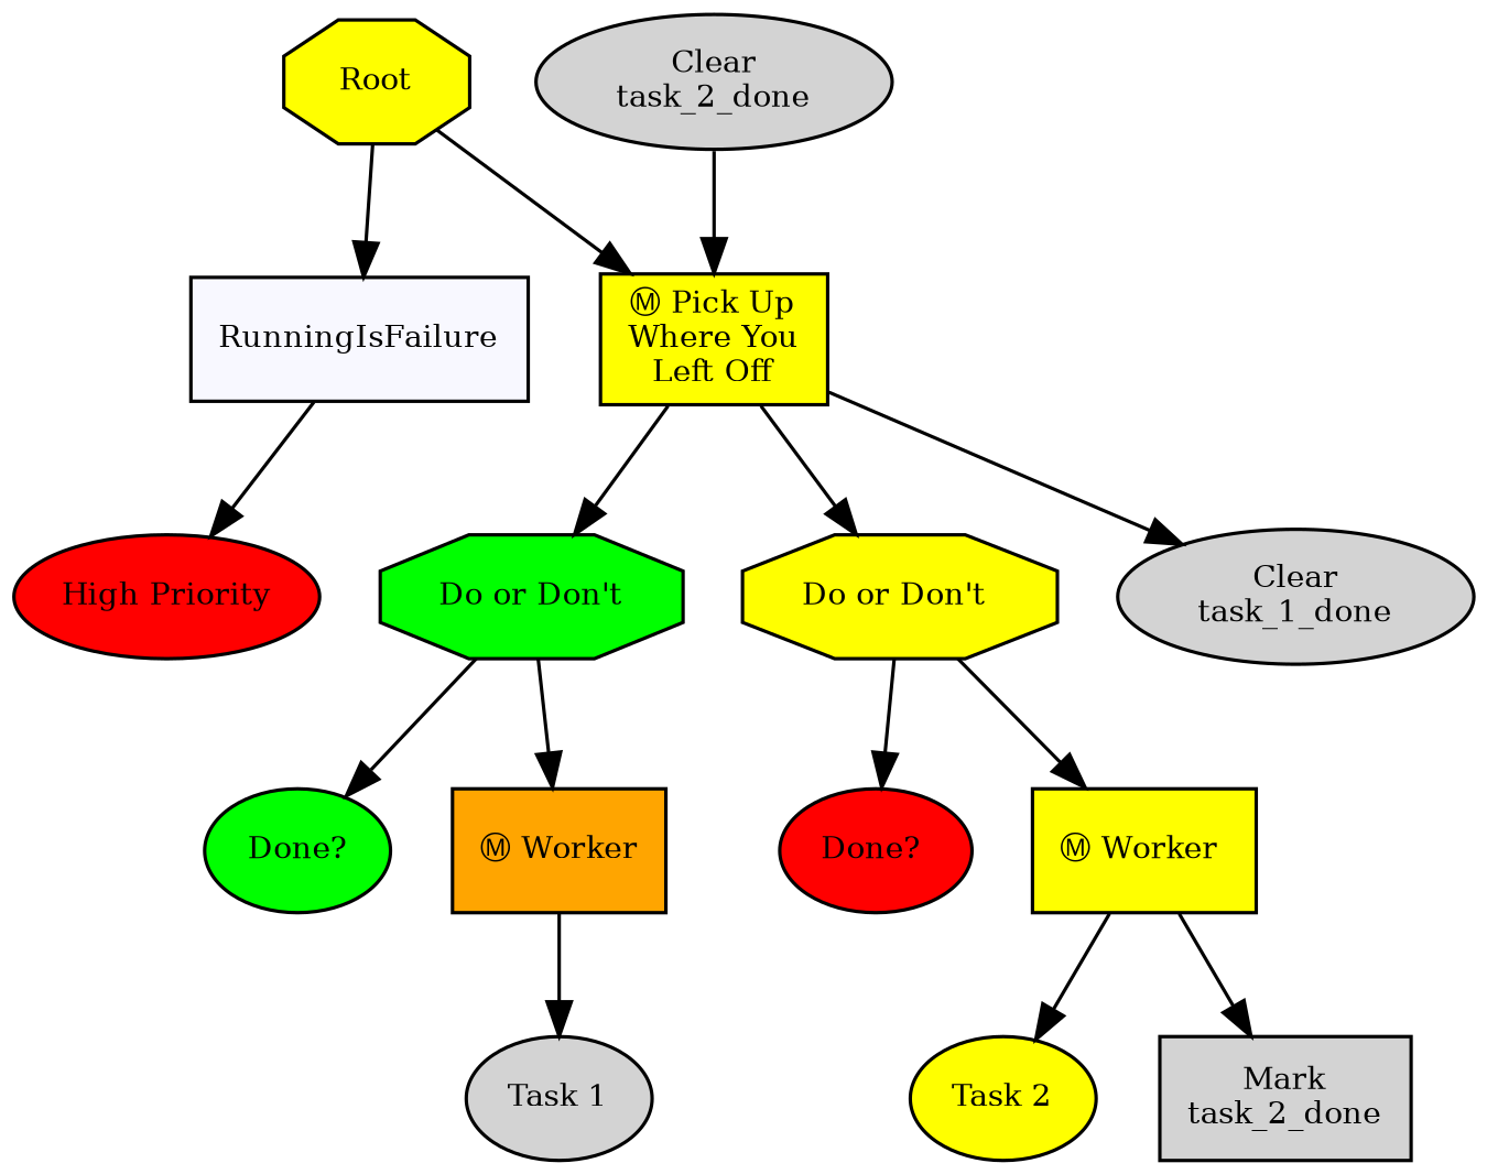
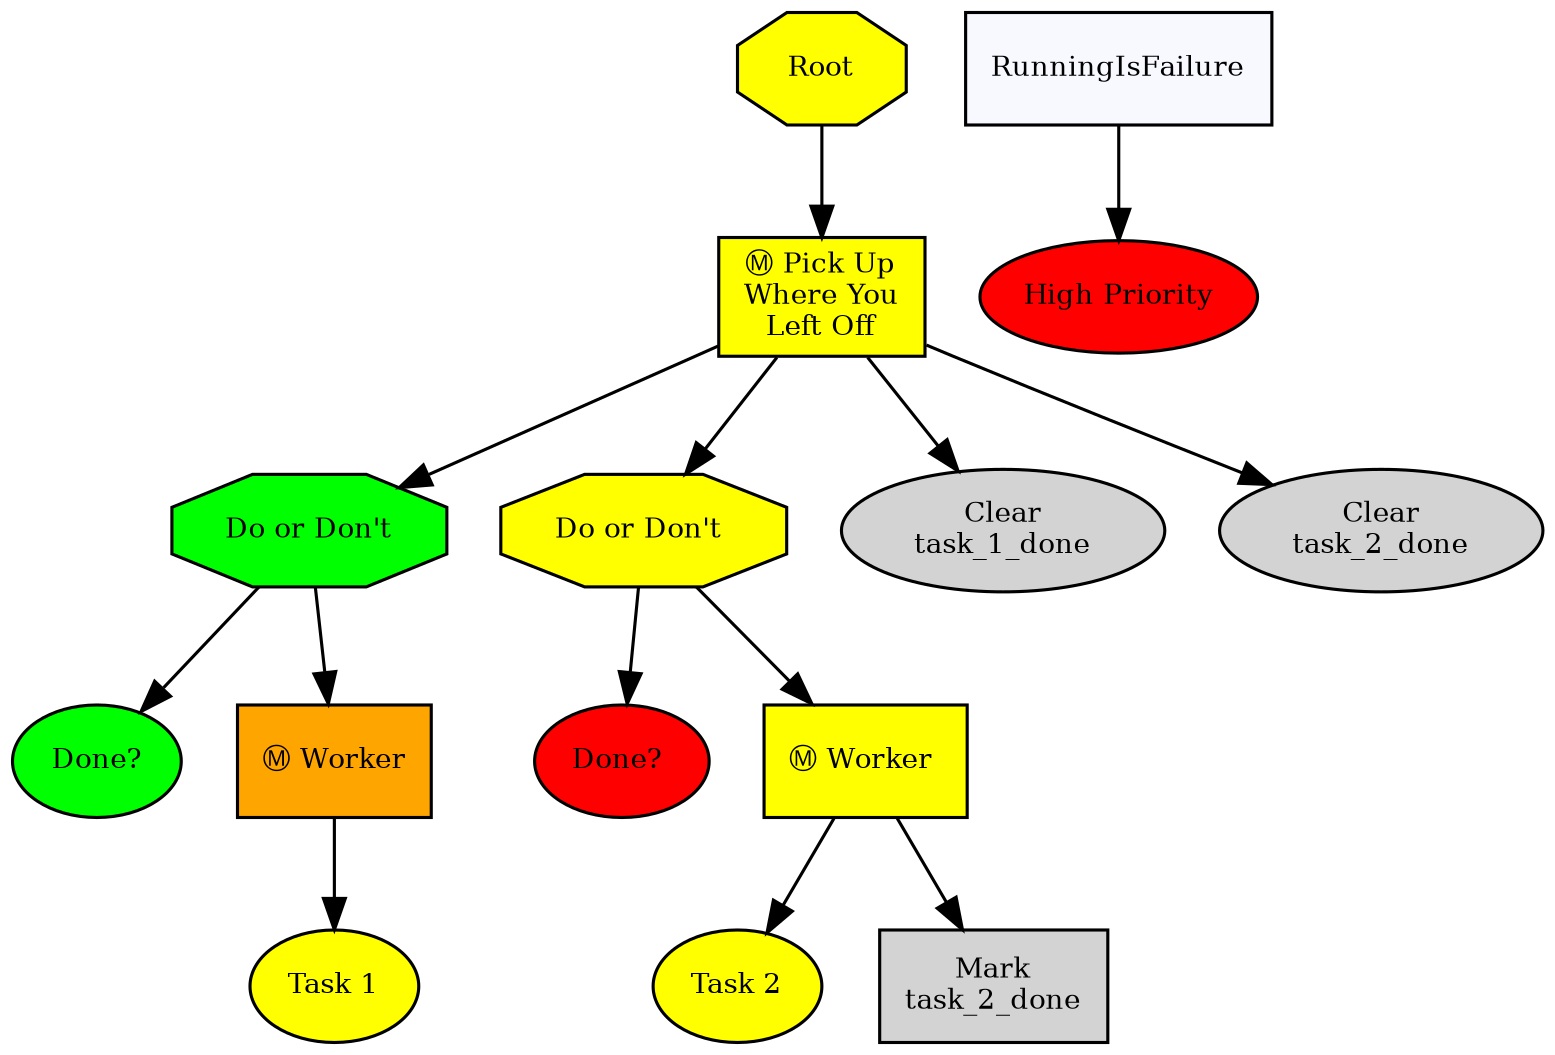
  digraph {
    fontname="times-roman"
    ordering=out
    node [fillcolor=yellow fontcolor=black fontname="times-roman" fontsize=9 shape=ellipse style=filled]
    edge [fontname="times-roman"]
    n1 [label=Root shape=octagon]
    n2 [fillcolor=ghostwhite label=RunningIsFailure shape=box]
    n3 [label="Ⓜ Pick Up\nWhere You\nLeft Off" shape=box]
    n4 [fillcolor=red label="High Priority"]
    n5 [fillcolor=green label="Do or Don't" shape=octagon]
    n6 [label="Do or Don't " shape=octagon]
    n7 [fillcolor=lightgray label="Clear\ntask_1_done"]
    n8 [fillcolor=lightgray label="Clear\ntask_2_done"]
    n9 [fillcolor=green label="Done?"]
    n10 [fillcolor=orange label="Ⓜ Worker" shape=box]
    n11 [fillcolor=red label="Done? "]
    n12 [label="Ⓜ Worker " shape=box]
-   n13 [fillcolor=lightgray label="Task 1"]
+   n13 [label="Task 1"]
    n14 [label="Task 2"]
    n15 [fillcolor=lightgray label="Mark\ntask_2_done" shape=box]
-   n1 -> n2
    n1 -> n3
    n2 -> n4
    n3 -> n5
    n3 -> n6
    n3 -> n7
-   n8 -> n3
+   n3 -> n8
    n5 -> n9
    n5 -> n10
    n6 -> n11
    n6 -> n12
    n10 -> n13
    n12 -> n14
    n12 -> n15
  }
